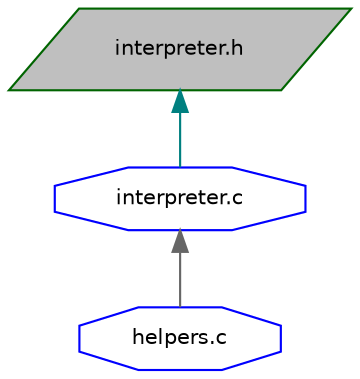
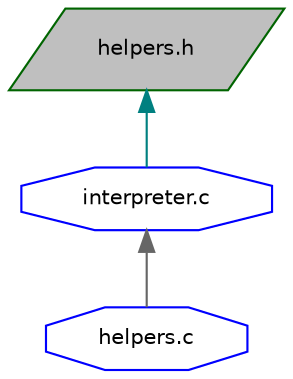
  digraph {
    node [color=blue fillcolor=white fontname=Helvetica fontsize=10 shape=octagon style=filled]
    edge [dir=back fontname=Helvetica fontsize=10 labelfontname=Helvetica labelfontsize=10 style=solid]
-   n1 [color=darkgreen fillcolor=grey75 fontcolor=black height=0.2 label="interpreter.h" shape=parallelogram width=0.4]
+   n1 [color=darkgreen fillcolor=grey75 fontcolor=black height=0.2 label="helpers.h" shape=parallelogram width=0.4]
    n2 [height=0.2 label="interpreter.c" width=0.4]
    n3 [height=0.2 label="helpers.c" width=0.4]
    n1 -> n2 [color=teal]
    n2 -> n3 [color=gray40]
  }
